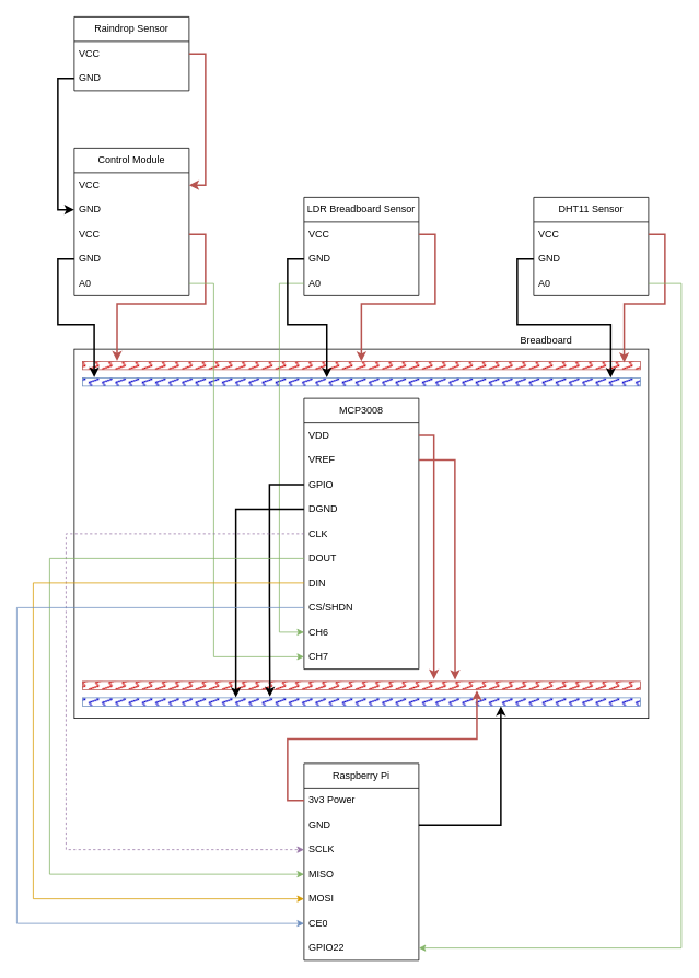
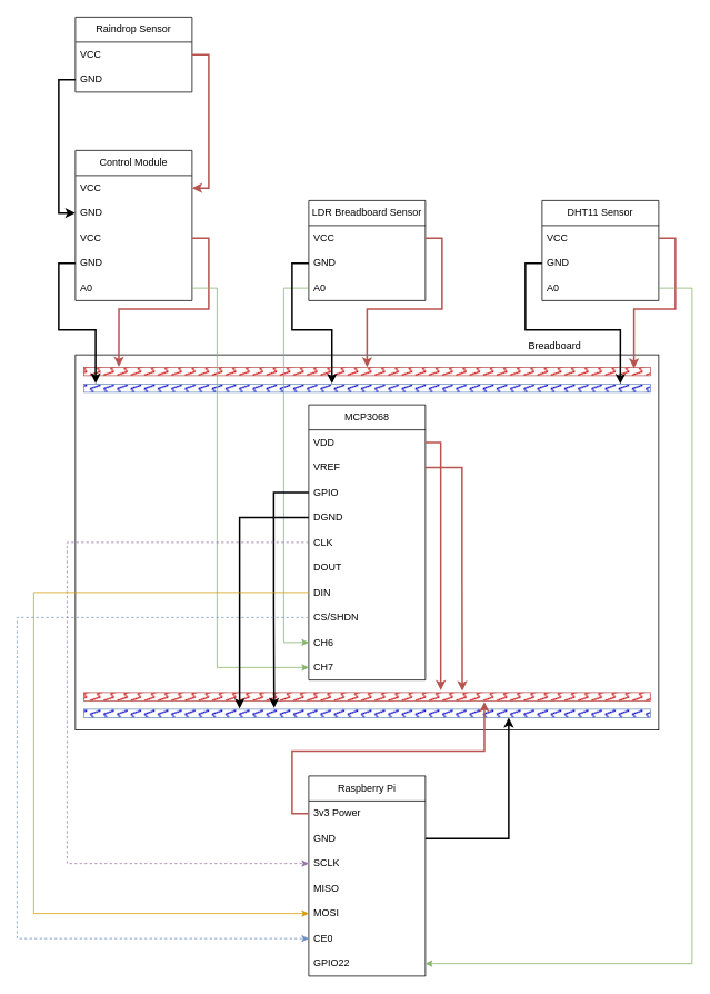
  <mxCell id="0" />
  <mxCell id="1" parent="0" />
  <mxCell id="2" value="Raindrop Sensor" style="swimlane;fontStyle=0;childLayout=stackLayout;horizontal=1;startSize=30;horizontalStack=0;resizeParent=1;resizeParentMax=0;resizeLast=0;collapsible=1;marginBottom=0;whiteSpace=wrap;html=1;" vertex="1" parent="1"><mxGeometry x="90" width="140" height="90" as="geometry" y="20" /></mxCell>
  <mxCell id="3" value="VCC" style="text;strokeColor=none;fillColor=none;align=left;verticalAlign=middle;spacingLeft=4;spacingRight=4;overflow=hidden;points=[[0,0.5],[1,0.5]];portConstraint=eastwest;rotatable=0;whiteSpace=wrap;html=1;" vertex="1" parent="2"><mxGeometry y="30" width="140" height="30" as="geometry" /></mxCell>
  <mxCell id="4" value="GND" style="text;strokeColor=none;fillColor=none;align=left;verticalAlign=middle;spacingLeft=4;spacingRight=4;overflow=hidden;points=[[0,0.5],[1,0.5]];portConstraint=eastwest;rotatable=0;whiteSpace=wrap;html=1;" vertex="1" parent="2"><mxGeometry y="60" width="140" height="30" as="geometry" /></mxCell>
  <mxCell id="5" value="Control Module" style="swimlane;fontStyle=0;childLayout=stackLayout;horizontal=1;startSize=30;horizontalStack=0;resizeParent=1;resizeParentMax=0;resizeLast=0;collapsible=1;marginBottom=0;whiteSpace=wrap;html=1;" vertex="1" parent="1"><mxGeometry x="90" y="180" width="140" height="180" as="geometry" /></mxCell>
  <mxCell id="6" value="VCC" style="text;strokeColor=none;fillColor=none;align=left;verticalAlign=middle;spacingLeft=4;spacingRight=4;overflow=hidden;points=[[0,0.5],[1,0.5]];portConstraint=eastwest;rotatable=0;whiteSpace=wrap;html=1;" vertex="1" parent="5"><mxGeometry y="30" width="140" height="30" as="geometry" /></mxCell>
  <mxCell id="7" value="GND" style="text;strokeColor=none;fillColor=none;align=left;verticalAlign=middle;spacingLeft=4;spacingRight=4;overflow=hidden;points=[[0,0.5],[1,0.5]];portConstraint=eastwest;rotatable=0;whiteSpace=wrap;html=1;" vertex="1" parent="5"><mxGeometry y="60" width="140" height="30" as="geometry" /></mxCell>
  <mxCell id="8" value="VCC&lt;span style=&quot;white-space: pre;&quot;&gt;&#09;&lt;/span&gt;" style="text;strokeColor=none;fillColor=none;align=left;verticalAlign=middle;spacingLeft=4;spacingRight=4;overflow=hidden;points=[[0,0.5],[1,0.5]];portConstraint=eastwest;rotatable=0;whiteSpace=wrap;html=1;" vertex="1" parent="5"><mxGeometry y="90" width="140" height="30" as="geometry" /></mxCell>
  <mxCell id="9" value="GND" style="text;strokeColor=none;fillColor=none;align=left;verticalAlign=middle;spacingLeft=4;spacingRight=4;overflow=hidden;points=[[0,0.5],[1,0.5]];portConstraint=eastwest;rotatable=0;whiteSpace=wrap;html=1;" vertex="1" parent="5"><mxGeometry y="120" width="140" height="30" as="geometry" /></mxCell>
  <mxCell id="10" value="A0" style="text;strokeColor=none;fillColor=none;align=left;verticalAlign=middle;spacingLeft=4;spacingRight=4;overflow=hidden;points=[[0,0.5],[1,0.5]];portConstraint=eastwest;rotatable=0;whiteSpace=wrap;html=1;" vertex="1" parent="5"><mxGeometry y="150" width="140" height="30" as="geometry" /></mxCell>
  <mxCell id="11" value="" style="whiteSpace=wrap;html=1;rotation=90;" vertex="1" parent="1"><mxGeometry x="215" y="300" width="450" height="700" as="geometry" /></mxCell>
  <mxCell id="12" style="edgeStyle=orthogonalEdgeStyle;rounded=0;orthogonalLoop=1;jettySize=auto;html=1;entryX=0;entryY=0.5;entryDx=0;entryDy=0;strokeWidth=2;" edge="1" parent="1" source="4" target="7"><mxGeometry relative="1" as="geometry" /></mxCell>
  <mxCell id="13" style="edgeStyle=orthogonalEdgeStyle;rounded=0;orthogonalLoop=1;jettySize=auto;html=1;fillColor=#f8cecc;strokeColor=#b85450;strokeWidth=2;" edge="1" parent="1" source="3" target="6"><mxGeometry relative="1" as="geometry"><Array as="points"><mxPoint x="250" y="65" /><mxPoint x="250" y="225" /></Array></mxGeometry></mxCell>
  <mxCell id="14" value="Breadboard" style="text;html=1;align=center;verticalAlign=middle;resizable=0;points=[];autosize=1;strokeColor=none;fillColor=none;" vertex="1" parent="1"><mxGeometry x="620" y="400" width="90" height="30" as="geometry" /></mxCell>
  <mxCell id="15" value="" style="rounded=0;whiteSpace=wrap;html=1;fillColor=#CC0000;strokeColor=#b85450;fillStyle=zigzag-line;" vertex="1" parent="1"><mxGeometry x="100" y="440" width="680" height="10" as="geometry" /></mxCell>
  <mxCell id="16" value="" style="rounded=0;whiteSpace=wrap;html=1;fillColor=#0000CC;strokeColor=#6c8ebf;fillStyle=zigzag-line;" vertex="1" parent="1"><mxGeometry x="100" y="460" width="680" height="10" as="geometry" /></mxCell>
  <mxCell id="17" value="" style="rounded=0;whiteSpace=wrap;html=1;fillColor=#0000CC;strokeColor=#6c8ebf;fillStyle=zigzag-line;" vertex="1" parent="1"><mxGeometry x="100" y="850" width="680" height="10" as="geometry" /></mxCell>
  <mxCell id="18" value="" style="rounded=0;whiteSpace=wrap;html=1;fillColor=#CC0000;fillStyle=zigzag-line;strokeColor=#b85450;" vertex="1" parent="1"><mxGeometry x="100" y="830" width="680" height="10" as="geometry" /></mxCell>
- <mxCell id="19" value="MCP3008" style="swimlane;fontStyle=0;childLayout=stackLayout;horizontal=1;startSize=30;horizontalStack=0;resizeParent=1;resizeParentMax=0;resizeLast=0;collapsible=1;marginBottom=0;whiteSpace=wrap;html=1;" vertex="1" parent="1"><mxGeometry x="370" y="485" width="140" height="330" as="geometry" /></mxCell>
+ <mxCell id="19" value="MCP3068" style="swimlane;fontStyle=0;childLayout=stackLayout;horizontal=1;startSize=30;horizontalStack=0;resizeParent=1;resizeParentMax=0;resizeLast=0;collapsible=1;marginBottom=0;whiteSpace=wrap;html=1;" vertex="1" parent="1"><mxGeometry x="370" y="485" width="140" height="330" as="geometry" /></mxCell>
  <mxCell id="20" value="VDD" style="text;strokeColor=none;fillColor=none;align=left;verticalAlign=middle;spacingLeft=4;spacingRight=4;overflow=hidden;points=[[0,0.5],[1,0.5]];portConstraint=eastwest;rotatable=0;whiteSpace=wrap;html=1;" vertex="1" parent="19"><mxGeometry y="30" width="140" height="30" as="geometry" /></mxCell>
  <mxCell id="21" value="VREF" style="text;strokeColor=none;fillColor=none;align=left;verticalAlign=middle;spacingLeft=4;spacingRight=4;overflow=hidden;points=[[0,0.5],[1,0.5]];portConstraint=eastwest;rotatable=0;whiteSpace=wrap;html=1;" vertex="1" parent="19"><mxGeometry y="60" width="140" height="30" as="geometry" /></mxCell>
  <mxCell id="22" value="GPIO" style="text;strokeColor=none;fillColor=none;align=left;verticalAlign=middle;spacingLeft=4;spacingRight=4;overflow=hidden;points=[[0,0.5],[1,0.5]];portConstraint=eastwest;rotatable=0;whiteSpace=wrap;html=1;" vertex="1" parent="19"><mxGeometry y="90" width="140" height="30" as="geometry" /></mxCell>
  <mxCell id="23" value="DGND" style="text;strokeColor=none;fillColor=none;align=left;verticalAlign=middle;spacingLeft=4;spacingRight=4;overflow=hidden;points=[[0,0.5],[1,0.5]];portConstraint=eastwest;rotatable=0;whiteSpace=wrap;html=1;" vertex="1" parent="19"><mxGeometry y="120" width="140" height="30" as="geometry" /></mxCell>
  <mxCell id="24" value="CLK" style="text;strokeColor=none;fillColor=none;align=left;verticalAlign=middle;spacingLeft=4;spacingRight=4;overflow=hidden;points=[[0,0.5],[1,0.5]];portConstraint=eastwest;rotatable=0;whiteSpace=wrap;html=1;" vertex="1" parent="19"><mxGeometry y="150" width="140" height="30" as="geometry" /></mxCell>
  <mxCell id="25" value="DOUT" style="text;strokeColor=none;fillColor=none;align=left;verticalAlign=middle;spacingLeft=4;spacingRight=4;overflow=hidden;points=[[0,0.5],[1,0.5]];portConstraint=eastwest;rotatable=0;whiteSpace=wrap;html=1;" vertex="1" parent="19"><mxGeometry y="180" width="140" height="30" as="geometry" /></mxCell>
  <mxCell id="26" value="DIN" style="text;strokeColor=none;fillColor=none;align=left;verticalAlign=middle;spacingLeft=4;spacingRight=4;overflow=hidden;points=[[0,0.5],[1,0.5]];portConstraint=eastwest;rotatable=0;whiteSpace=wrap;html=1;" vertex="1" parent="19"><mxGeometry y="210" width="140" height="30" as="geometry" /></mxCell>
  <mxCell id="27" value="CS/SHDN" style="text;strokeColor=none;fillColor=none;align=left;verticalAlign=middle;spacingLeft=4;spacingRight=4;overflow=hidden;points=[[0,0.5],[1,0.5]];portConstraint=eastwest;rotatable=0;whiteSpace=wrap;html=1;" vertex="1" parent="19"><mxGeometry y="240" width="140" height="30" as="geometry" /></mxCell>
  <mxCell id="28" value="CH6" style="text;strokeColor=none;fillColor=none;align=left;verticalAlign=middle;spacingLeft=4;spacingRight=4;overflow=hidden;points=[[0,0.5],[1,0.5]];portConstraint=eastwest;rotatable=0;whiteSpace=wrap;html=1;" vertex="1" parent="19"><mxGeometry y="270" width="140" height="30" as="geometry" /></mxCell>
  <mxCell id="29" value="CH7" style="text;strokeColor=none;fillColor=none;align=left;verticalAlign=middle;spacingLeft=4;spacingRight=4;overflow=hidden;points=[[0,0.5],[1,0.5]];portConstraint=eastwest;rotatable=0;whiteSpace=wrap;html=1;" vertex="1" parent="19"><mxGeometry y="300" width="140" height="30" as="geometry" /></mxCell>
  <mxCell id="30" style="edgeStyle=orthogonalEdgeStyle;rounded=0;orthogonalLoop=1;jettySize=auto;html=1;entryX=0.062;entryY=-0.06;entryDx=0;entryDy=0;entryPerimeter=0;fillColor=#f8cecc;strokeColor=#b85450;strokeWidth=2;" edge="1" parent="1" source="8" target="15"><mxGeometry relative="1" as="geometry" /></mxCell>
  <mxCell id="31" style="edgeStyle=orthogonalEdgeStyle;rounded=0;orthogonalLoop=1;jettySize=auto;html=1;entryX=0.021;entryY=-0.06;entryDx=0;entryDy=0;entryPerimeter=0;strokeWidth=2;" edge="1" parent="1" source="9" target="16"><mxGeometry relative="1" as="geometry"><Array as="points"><mxPoint x="70" y="315" /><mxPoint x="70" y="395" /><mxPoint x="114" y="395" /></Array></mxGeometry></mxCell>
  <mxCell id="32" value="LDR Breadboard Sensor" style="swimlane;fontStyle=0;childLayout=stackLayout;horizontal=1;startSize=30;horizontalStack=0;resizeParent=1;resizeParentMax=0;resizeLast=0;collapsible=1;marginBottom=0;whiteSpace=wrap;html=1;" vertex="1" parent="1"><mxGeometry x="370" y="240" width="140" height="120" as="geometry" /></mxCell>
  <mxCell id="33" value="VCC" style="text;strokeColor=none;fillColor=none;align=left;verticalAlign=middle;spacingLeft=4;spacingRight=4;overflow=hidden;points=[[0,0.5],[1,0.5]];portConstraint=eastwest;rotatable=0;whiteSpace=wrap;html=1;" vertex="1" parent="32"><mxGeometry y="30" width="140" height="30" as="geometry" /></mxCell>
  <mxCell id="34" value="GND" style="text;strokeColor=none;fillColor=none;align=left;verticalAlign=middle;spacingLeft=4;spacingRight=4;overflow=hidden;points=[[0,0.5],[1,0.5]];portConstraint=eastwest;rotatable=0;whiteSpace=wrap;html=1;" vertex="1" parent="32"><mxGeometry y="60" width="140" height="30" as="geometry" /></mxCell>
  <mxCell id="35" value="A0" style="text;strokeColor=none;fillColor=none;align=left;verticalAlign=middle;spacingLeft=4;spacingRight=4;overflow=hidden;points=[[0,0.5],[1,0.5]];portConstraint=eastwest;rotatable=0;whiteSpace=wrap;html=1;" vertex="1" parent="32"><mxGeometry y="90" width="140" height="30" as="geometry" /></mxCell>
  <mxCell id="36" style="edgeStyle=orthogonalEdgeStyle;rounded=0;orthogonalLoop=1;jettySize=auto;html=1;entryX=0;entryY=0.5;entryDx=0;entryDy=0;fillColor=#d5e8d4;strokeColor=#82b366;" edge="1" parent="1" source="10" target="29"><mxGeometry relative="1" as="geometry"><Array as="points"><mxPoint x="260" y="345" /><mxPoint x="260" y="800" /></Array></mxGeometry></mxCell>
  <mxCell id="37" style="edgeStyle=orthogonalEdgeStyle;rounded=0;orthogonalLoop=1;jettySize=auto;html=1;entryX=0;entryY=0.5;entryDx=0;entryDy=0;fillColor=#d5e8d4;strokeColor=#82b366;" edge="1" parent="1" source="35" target="28"><mxGeometry relative="1" as="geometry"><Array as="points"><mxPoint x="340" y="345" /><mxPoint x="340" y="770" /></Array></mxGeometry></mxCell>
  <mxCell id="38" value="DHT11 Sensor" style="swimlane;fontStyle=0;childLayout=stackLayout;horizontal=1;startSize=30;horizontalStack=0;resizeParent=1;resizeParentMax=0;resizeLast=0;collapsible=1;marginBottom=0;whiteSpace=wrap;html=1;" vertex="1" parent="1"><mxGeometry x="650" y="240" width="140" height="120" as="geometry" /></mxCell>
  <mxCell id="39" value="VCC" style="text;strokeColor=none;fillColor=none;align=left;verticalAlign=middle;spacingLeft=4;spacingRight=4;overflow=hidden;points=[[0,0.5],[1,0.5]];portConstraint=eastwest;rotatable=0;whiteSpace=wrap;html=1;" vertex="1" parent="38"><mxGeometry y="30" width="140" height="30" as="geometry" /></mxCell>
  <mxCell id="40" value="GND" style="text;strokeColor=none;fillColor=none;align=left;verticalAlign=middle;spacingLeft=4;spacingRight=4;overflow=hidden;points=[[0,0.5],[1,0.5]];portConstraint=eastwest;rotatable=0;whiteSpace=wrap;html=1;" vertex="1" parent="38"><mxGeometry y="60" width="140" height="30" as="geometry" /></mxCell>
  <mxCell id="41" value="A0" style="text;strokeColor=none;fillColor=none;align=left;verticalAlign=middle;spacingLeft=4;spacingRight=4;overflow=hidden;points=[[0,0.5],[1,0.5]];portConstraint=eastwest;rotatable=0;whiteSpace=wrap;html=1;" vertex="1" parent="38"><mxGeometry y="90" width="140" height="30" as="geometry" /></mxCell>
  <mxCell id="42" style="edgeStyle=orthogonalEdgeStyle;rounded=0;orthogonalLoop=1;jettySize=auto;html=1;entryX=0.971;entryY=0.143;entryDx=0;entryDy=0;entryPerimeter=0;fillColor=#f8cecc;strokeColor=#b85450;strokeWidth=2;" edge="1" parent="1" source="39" target="15"><mxGeometry relative="1" as="geometry"><Array as="points"><mxPoint x="810" y="285" /><mxPoint x="810" y="370" /><mxPoint x="760" y="370" /></Array></mxGeometry></mxCell>
  <mxCell id="43" style="edgeStyle=orthogonalEdgeStyle;rounded=0;orthogonalLoop=1;jettySize=auto;html=1;entryX=0.947;entryY=0;entryDx=0;entryDy=0;entryPerimeter=0;strokeWidth=2;" edge="1" parent="1" source="40" target="16"><mxGeometry relative="1" as="geometry" /></mxCell>
  <mxCell id="44" style="edgeStyle=orthogonalEdgeStyle;rounded=0;orthogonalLoop=1;jettySize=auto;html=1;entryX=0.5;entryY=0;entryDx=0;entryDy=0;fillColor=#f8cecc;strokeColor=#b85450;strokeWidth=2;" edge="1" parent="1" source="33" target="15"><mxGeometry relative="1" as="geometry"><Array as="points"><mxPoint x="530" y="285" /><mxPoint x="530" y="370" /><mxPoint x="440" y="370" /></Array></mxGeometry></mxCell>
  <mxCell id="45" style="edgeStyle=orthogonalEdgeStyle;rounded=0;orthogonalLoop=1;jettySize=auto;html=1;entryX=0.438;entryY=-0.041;entryDx=0;entryDy=0;entryPerimeter=0;strokeWidth=2;" edge="1" parent="1" source="34" target="16"><mxGeometry relative="1" as="geometry" /></mxCell>
  <mxCell id="46" value="Raspberry Pi" style="swimlane;fontStyle=0;childLayout=stackLayout;horizontal=1;startSize=30;horizontalStack=0;resizeParent=1;resizeParentMax=0;resizeLast=0;collapsible=1;marginBottom=0;whiteSpace=wrap;html=1;rotation=0;" vertex="1" parent="1"><mxGeometry x="370" y="930" width="140" height="240" as="geometry" /></mxCell>
  <mxCell id="47" value="3v3 Power" style="text;strokeColor=none;fillColor=none;align=left;verticalAlign=middle;spacingLeft=4;spacingRight=4;overflow=hidden;points=[[0,0.5],[1,0.5]];portConstraint=eastwest;rotatable=0;whiteSpace=wrap;html=1;rotation=0;" vertex="1" parent="46"><mxGeometry y="30" width="140" height="30" as="geometry" /></mxCell>
  <mxCell id="48" value="GND" style="text;strokeColor=none;fillColor=none;align=left;verticalAlign=middle;spacingLeft=4;spacingRight=4;overflow=hidden;points=[[0,0.5],[1,0.5]];portConstraint=eastwest;rotatable=0;whiteSpace=wrap;html=1;rotation=0;" vertex="1" parent="46"><mxGeometry y="60" width="140" height="30" as="geometry" /></mxCell>
  <mxCell id="49" value="SCLK" style="text;strokeColor=none;fillColor=none;align=left;verticalAlign=middle;spacingLeft=4;spacingRight=4;overflow=hidden;points=[[0,0.5],[1,0.5]];portConstraint=eastwest;rotatable=0;whiteSpace=wrap;html=1;rotation=0;" vertex="1" parent="46"><mxGeometry y="90" width="140" height="30" as="geometry" /></mxCell>
  <mxCell id="50" value="MISO&amp;nbsp;" style="text;strokeColor=none;fillColor=none;align=left;verticalAlign=middle;spacingLeft=4;spacingRight=4;overflow=hidden;points=[[0,0.5],[1,0.5]];portConstraint=eastwest;rotatable=0;whiteSpace=wrap;html=1;rotation=0;" vertex="1" parent="46"><mxGeometry y="120" width="140" height="30" as="geometry" /></mxCell>
  <mxCell id="51" value="MOSI" style="text;strokeColor=none;fillColor=none;align=left;verticalAlign=middle;spacingLeft=4;spacingRight=4;overflow=hidden;points=[[0,0.5],[1,0.5]];portConstraint=eastwest;rotatable=0;whiteSpace=wrap;html=1;rotation=0;" vertex="1" parent="46"><mxGeometry y="150" width="140" height="30" as="geometry" /></mxCell>
  <mxCell id="52" value="CE0" style="text;strokeColor=none;fillColor=none;align=left;verticalAlign=middle;spacingLeft=4;spacingRight=4;overflow=hidden;points=[[0,0.5],[1,0.5]];portConstraint=eastwest;rotatable=0;whiteSpace=wrap;html=1;rotation=0;" vertex="1" parent="46"><mxGeometry y="180" width="140" height="30" as="geometry" /></mxCell>
  <mxCell id="53" value="GPIO22" style="text;strokeColor=none;fillColor=none;align=left;verticalAlign=middle;spacingLeft=4;spacingRight=4;overflow=hidden;points=[[0,0.5],[1,0.5]];portConstraint=eastwest;rotatable=0;whiteSpace=wrap;html=1;rotation=0;" vertex="1" parent="46"><mxGeometry y="210" width="140" height="30" as="geometry" /></mxCell>
  <mxCell id="54" style="edgeStyle=orthogonalEdgeStyle;rounded=0;orthogonalLoop=1;jettySize=auto;html=1;entryX=0.63;entryY=-0.257;entryDx=0;entryDy=0;entryPerimeter=0;fillColor=#f8cecc;strokeColor=#b85450;strokeWidth=2;" edge="1" parent="1" source="20" target="18"><mxGeometry relative="1" as="geometry"><Array as="points"><mxPoint x="528" y="530" /></Array></mxGeometry></mxCell>
  <mxCell id="55" style="edgeStyle=orthogonalEdgeStyle;rounded=0;orthogonalLoop=1;jettySize=auto;html=1;entryX=0.668;entryY=-0.187;entryDx=0;entryDy=0;entryPerimeter=0;fillColor=#f8cecc;strokeColor=#b85450;strokeWidth=2;" edge="1" parent="1" source="21" target="18"><mxGeometry relative="1" as="geometry"><Array as="points"><mxPoint x="554" y="560" /><mxPoint x="554" y="702" /></Array></mxGeometry></mxCell>
  <mxCell id="56" style="edgeStyle=orthogonalEdgeStyle;rounded=0;orthogonalLoop=1;jettySize=auto;html=1;entryX=0.336;entryY=-0.143;entryDx=0;entryDy=0;entryPerimeter=0;strokeWidth=2;" edge="1" parent="1" source="22" target="17"><mxGeometry relative="1" as="geometry"><Array as="points"><mxPoint x="328" y="590" /><mxPoint x="328" y="727" /><mxPoint x="329" y="727" /></Array></mxGeometry></mxCell>
  <mxCell id="57" style="edgeStyle=orthogonalEdgeStyle;rounded=0;orthogonalLoop=1;jettySize=auto;html=1;entryX=0.275;entryY=-0.057;entryDx=0;entryDy=0;entryPerimeter=0;strokeWidth=2;" edge="1" parent="1" source="23" target="17"><mxGeometry relative="1" as="geometry"><Array as="points"><mxPoint x="287" y="620" /></Array></mxGeometry></mxCell>
  <mxCell id="58" style="edgeStyle=orthogonalEdgeStyle;rounded=0;orthogonalLoop=1;jettySize=auto;html=1;entryX=0.707;entryY=1.1;entryDx=0;entryDy=0;entryPerimeter=0;strokeWidth=2;fillColor=#f8cecc;strokeColor=#b85450;" edge="1" parent="1" source="47" target="18"><mxGeometry relative="1" as="geometry" /></mxCell>
  <mxCell id="59" style="edgeStyle=orthogonalEdgeStyle;rounded=0;orthogonalLoop=1;jettySize=auto;html=1;entryX=0.75;entryY=1;entryDx=0;entryDy=0;strokeWidth=2;" edge="1" parent="1" source="48" target="17"><mxGeometry relative="1" as="geometry"><Array as="points"><mxPoint x="610" y="1005" /></Array></mxGeometry></mxCell>
  <mxCell id="60" style="edgeStyle=orthogonalEdgeStyle;rounded=0;orthogonalLoop=1;jettySize=auto;html=1;entryX=0;entryY=0.5;entryDx=0;entryDy=0;fillColor=#e1d5e7;strokeColor=#9673a6;dashed=1;" edge="1" parent="1" source="24" target="49"><mxGeometry relative="1" as="geometry"><Array as="points"><mxPoint x="80" y="650" /><mxPoint x="80" y="1035" /></Array></mxGeometry></mxCell>
- <mxCell id="61" style="edgeStyle=orthogonalEdgeStyle;rounded=0;orthogonalLoop=1;jettySize=auto;html=1;entryX=0;entryY=0.5;entryDx=0;entryDy=0;fillColor=#d5e8d4;strokeColor=#82b366;" edge="1" parent="1" source="25" target="50"><mxGeometry relative="1" as="geometry"><Array as="points"><mxPoint x="60" y="680" /><mxPoint x="60" y="1065" /></Array></mxGeometry></mxCell>
  <mxCell id="62" style="edgeStyle=orthogonalEdgeStyle;rounded=0;orthogonalLoop=1;jettySize=auto;html=1;entryX=0;entryY=0.5;entryDx=0;entryDy=0;fillColor=#ffe6cc;strokeColor=#d79b00;" edge="1" parent="1" source="26" target="51"><mxGeometry relative="1" as="geometry"><Array as="points"><mxPoint x="40" y="710" /><mxPoint x="40" y="1095" /></Array></mxGeometry></mxCell>
- <mxCell id="63" style="edgeStyle=orthogonalEdgeStyle;rounded=0;orthogonalLoop=1;jettySize=auto;html=1;entryX=0;entryY=0.5;entryDx=0;entryDy=0;fillColor=#dae8fc;strokeColor=#6c8ebf;" edge="1" parent="1" source="27" target="52"><mxGeometry relative="1" as="geometry"><Array as="points"><mxPoint x="20" y="740" /><mxPoint x="20" y="1125" /></Array></mxGeometry></mxCell>
+ <mxCell id="63" style="edgeStyle=orthogonalEdgeStyle;rounded=0;orthogonalLoop=1;jettySize=auto;html=1;entryX=0;entryY=0.5;entryDx=0;entryDy=0;fillColor=#dae8fc;strokeColor=#6c8ebf;dashed=1;" edge="1" parent="1" source="27" target="52"><mxGeometry relative="1" as="geometry"><Array as="points"><mxPoint x="20" y="740" /><mxPoint x="20" y="1125" /></Array></mxGeometry></mxCell>
  <mxCell id="64" style="edgeStyle=orthogonalEdgeStyle;rounded=0;orthogonalLoop=1;jettySize=auto;html=1;entryX=1;entryY=0.5;entryDx=0;entryDy=0;fillColor=#d5e8d4;strokeColor=#82b366;" edge="1" parent="1" source="41" target="53"><mxGeometry relative="1" as="geometry"><Array as="points"><mxPoint x="830" y="345" /><mxPoint x="830" y="1155" /></Array></mxGeometry></mxCell>
